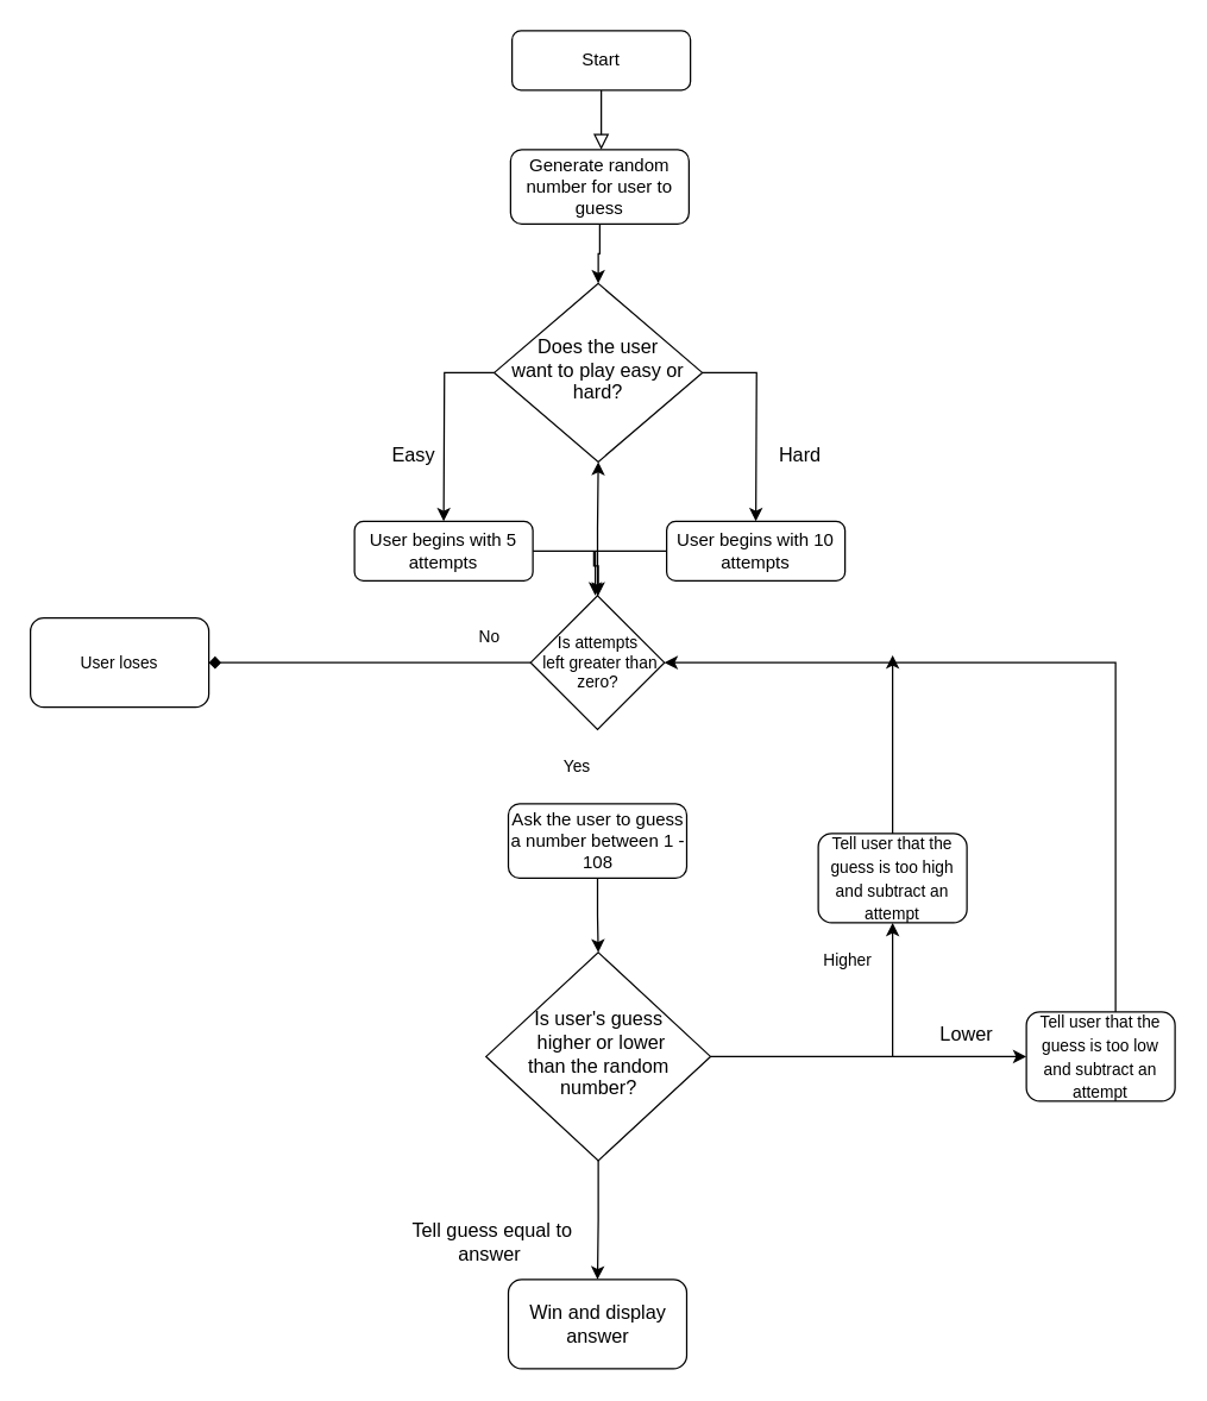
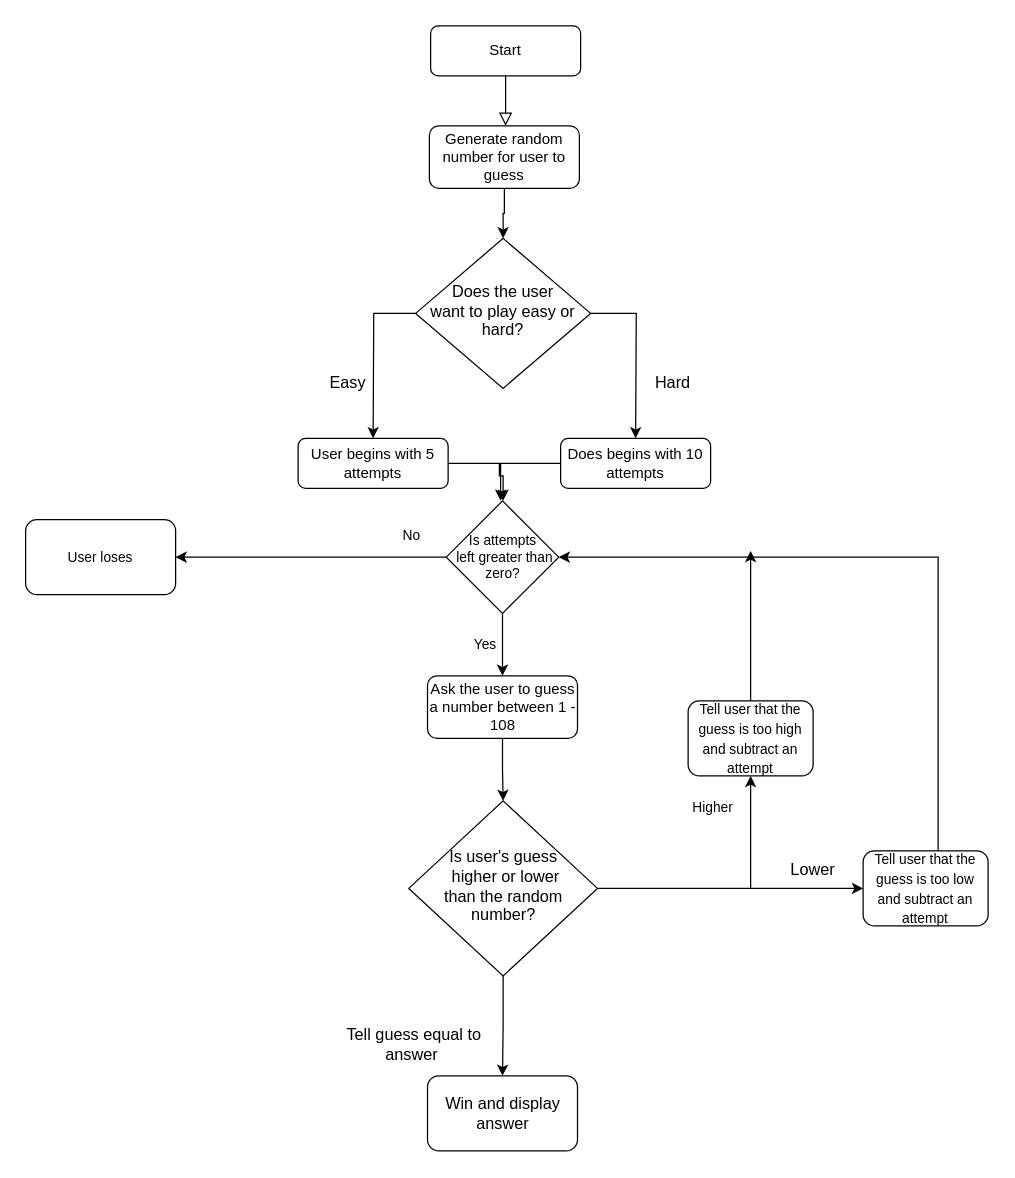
  <mxCell id="0" />
  <mxCell id="1" parent="0" />
  <mxCell id="2" value="" style="rounded=0;html=1;jettySize=auto;orthogonalLoop=1;fontSize=11;endArrow=block;endFill=0;endSize=8;strokeWidth=1;shadow=0;labelBackgroundColor=none;edgeStyle=orthogonalEdgeStyle;" parent="1" source="3" edge="1"><mxGeometry relative="1" as="geometry"><mxPoint x="404" y="100" as="targetPoint" /><Array as="points"><mxPoint x="404" y="100" /><mxPoint x="404" y="100" /></Array></mxGeometry></mxCell>
  <mxCell id="3" value="Start" style="rounded=1;whiteSpace=wrap;html=1;fontSize=12;glass=0;strokeWidth=1;shadow=0;" parent="1" vertex="1"><mxGeometry x="344" y="20" width="120" height="40" as="geometry" /></mxCell>
  <mxCell id="4" style="edgeStyle=orthogonalEdgeStyle;rounded=0;orthogonalLoop=1;jettySize=auto;html=1;" edge="1" parent="1" source="5" target="10"><mxGeometry relative="1" as="geometry" /></mxCell>
  <mxCell id="5" value="Ask the user to guess a number between 1 - 108" style="rounded=1;whiteSpace=wrap;html=1;fontSize=12;glass=0;strokeWidth=1;shadow=0;" parent="1" vertex="1"><mxGeometry x="341.5" y="540" width="120" height="50" as="geometry" /></mxCell>
  <mxCell id="6" style="edgeStyle=orthogonalEdgeStyle;rounded=0;orthogonalLoop=1;jettySize=auto;html=1;entryX=0.5;entryY=0;entryDx=0;entryDy=0;fontSize=13;" edge="1" parent="1" source="7" target="13"><mxGeometry relative="1" as="geometry" /></mxCell>
  <mxCell id="7" value="Generate random number for user to guess" style="rounded=1;whiteSpace=wrap;html=1;fontSize=12;glass=0;strokeWidth=1;shadow=0;" vertex="1" parent="1"><mxGeometry x="343" y="100" width="120" height="50" as="geometry" /></mxCell>
  <mxCell id="8" style="edgeStyle=orthogonalEdgeStyle;rounded=0;orthogonalLoop=1;jettySize=auto;html=1;fontSize=13;entryX=0.5;entryY=0;entryDx=0;entryDy=0;" edge="1" parent="1" source="10" target="20"><mxGeometry relative="1" as="geometry"><mxPoint x="402" y="830" as="targetPoint" /></mxGeometry></mxCell>
  <mxCell id="9" style="edgeStyle=orthogonalEdgeStyle;rounded=0;orthogonalLoop=1;jettySize=auto;html=1;fontSize=13;" edge="1" parent="1" source="10"><mxGeometry relative="1" as="geometry"><mxPoint x="690" y="710" as="targetPoint" /></mxGeometry></mxCell>
  <mxCell id="10" value="&lt;font style=&quot;font-size: 13px;&quot;&gt;Is user's guess&lt;br&gt;&amp;nbsp;higher or lower &lt;br&gt;than the random number?&lt;/font&gt;" style="rhombus;whiteSpace=wrap;html=1;shadow=0;fontFamily=Helvetica;fontSize=12;align=center;strokeWidth=1;spacing=6;spacingTop=-4;movable=1;resizable=1;rotatable=1;deletable=1;editable=1;connectable=1;" vertex="1" parent="1"><mxGeometry x="326.5" y="640" width="151" height="140" as="geometry" /></mxCell>
  <mxCell id="11" style="edgeStyle=orthogonalEdgeStyle;rounded=0;orthogonalLoop=1;jettySize=auto;html=1;fontSize=13;" edge="1" parent="1" source="13"><mxGeometry relative="1" as="geometry"><mxPoint x="298" y="350" as="targetPoint" /></mxGeometry></mxCell>
  <mxCell id="12" style="edgeStyle=orthogonalEdgeStyle;rounded=0;orthogonalLoop=1;jettySize=auto;html=1;exitX=1;exitY=0.5;exitDx=0;exitDy=0;fontSize=13;" edge="1" parent="1" source="13"><mxGeometry relative="1" as="geometry"><mxPoint x="508" y="350" as="targetPoint" /></mxGeometry></mxCell>
  <mxCell id="13" value="&lt;span style=&quot;font-size: 13px;&quot;&gt;Does the user &lt;br&gt;want to play easy or hard?&lt;/span&gt;" style="rhombus;whiteSpace=wrap;html=1;shadow=0;fontFamily=Helvetica;fontSize=12;align=center;strokeWidth=1;spacing=6;spacingTop=-4;movable=1;resizable=1;rotatable=1;deletable=1;editable=1;connectable=1;" vertex="1" parent="1"><mxGeometry x="332" y="190" width="140" height="120" as="geometry" /></mxCell>
  <mxCell id="14" value="Easy" style="text;strokeColor=none;align=center;fillColor=none;html=1;verticalAlign=middle;whiteSpace=wrap;rounded=0;fontSize=13;" vertex="1" parent="1"><mxGeometry x="248" y="290" width="60" height="30" as="geometry" /></mxCell>
  <mxCell id="15" value="Hard" style="text;strokeColor=none;align=center;fillColor=none;html=1;verticalAlign=middle;whiteSpace=wrap;rounded=0;fontSize=13;" vertex="1" parent="1"><mxGeometry x="508" y="290" width="60" height="30" as="geometry" /></mxCell>
  <mxCell id="16" style="edgeStyle=orthogonalEdgeStyle;rounded=0;orthogonalLoop=1;jettySize=auto;html=1;fontSize=13;" edge="1" parent="1" source="17"><mxGeometry relative="1" as="geometry"><mxPoint x="402" y="400" as="targetPoint" /><Array as="points"><mxPoint x="399" y="370" /><mxPoint x="399" y="380" /><mxPoint x="402" y="380" /></Array></mxGeometry></mxCell>
  <mxCell id="17" value="User begins with 5 attempts" style="rounded=1;whiteSpace=wrap;html=1;fontSize=12;glass=0;strokeWidth=1;shadow=0;" vertex="1" parent="1"><mxGeometry x="238" y="350" width="120" height="40" as="geometry" /></mxCell>
  <mxCell id="18" style="edgeStyle=orthogonalEdgeStyle;rounded=0;orthogonalLoop=1;jettySize=auto;html=1;fontSize=13;" edge="1" parent="1" source="19"><mxGeometry relative="1" as="geometry"><mxPoint x="400" y="400" as="targetPoint" /><Array as="points"><mxPoint x="400" y="370" /></Array></mxGeometry></mxCell>
- <mxCell id="19" value="User begins with 10 attempts" style="rounded=1;whiteSpace=wrap;html=1;fontSize=12;glass=0;strokeWidth=1;shadow=0;" vertex="1" parent="1"><mxGeometry x="448" y="350" width="120" height="40" as="geometry" /></mxCell>
+ <mxCell id="19" value="Does begins with 10 attempts" style="rounded=1;whiteSpace=wrap;html=1;fontSize=12;glass=0;strokeWidth=1;shadow=0;" vertex="1" parent="1"><mxGeometry x="448" y="350" width="120" height="40" as="geometry" /></mxCell>
  <mxCell id="20" value="Win and display answer" style="rounded=1;whiteSpace=wrap;html=1;fontSize=13;" vertex="1" parent="1"><mxGeometry x="341.5" y="860" width="120" height="60" as="geometry" /></mxCell>
  <mxCell id="21" value="Tell guess equal to answer&amp;nbsp;" style="text;strokeColor=none;align=center;fillColor=none;html=1;verticalAlign=middle;whiteSpace=wrap;rounded=0;fontSize=13;" vertex="1" parent="1"><mxGeometry x="260" y="820" width="142" height="30" as="geometry" /></mxCell>
  <mxCell id="22" style="edgeStyle=orthogonalEdgeStyle;rounded=0;orthogonalLoop=1;jettySize=auto;html=1;exitX=0.5;exitY=1;exitDx=0;exitDy=0;fontSize=13;" edge="1" parent="1" source="21" target="21"><mxGeometry relative="1" as="geometry" /></mxCell>
  <mxCell id="23" value="Lower" style="text;strokeColor=none;align=center;fillColor=none;html=1;verticalAlign=middle;whiteSpace=wrap;rounded=0;fontSize=13;" vertex="1" parent="1"><mxGeometry x="620" y="680" width="60" height="30" as="geometry" /></mxCell>
  <mxCell id="24" style="edgeStyle=orthogonalEdgeStyle;rounded=0;orthogonalLoop=1;jettySize=auto;html=1;entryX=1;entryY=0.5;entryDx=0;entryDy=0;fontSize=11;" edge="1" parent="1" source="25" target="28"><mxGeometry relative="1" as="geometry"><Array as="points"><mxPoint x="750" y="445" /></Array></mxGeometry></mxCell>
  <mxCell id="25" value="&lt;font style=&quot;font-size: 11px;&quot;&gt;Tell user that the guess is too low and subtract an attempt&lt;/font&gt;" style="rounded=1;whiteSpace=wrap;html=1;fontSize=13;" vertex="1" parent="1"><mxGeometry x="690" y="680" width="100" height="60" as="geometry" /></mxCell>
- <mxCell id="26" style="edgeStyle=orthogonalEdgeStyle;rounded=0;orthogonalLoop=1;jettySize=auto;html=1;fontSize=11;" edge="1" parent="1" source="28" target="13"><mxGeometry relative="1" as="geometry" /></mxCell>
- <mxCell id="27" style="edgeStyle=orthogonalEdgeStyle;rounded=0;orthogonalLoop=1;jettySize=auto;html=1;fontSize=11;entryX=1;entryY=0.5;entryDx=0;entryDy=0;endArrow=diamond;" edge="1" parent="1" source="28" target="31"><mxGeometry relative="1" as="geometry"><mxPoint x="300" y="445" as="targetPoint" /></mxGeometry></mxCell>
+ <mxCell id="26" style="edgeStyle=orthogonalEdgeStyle;rounded=0;orthogonalLoop=1;jettySize=auto;html=1;entryX=0.5;entryY=0;entryDx=0;entryDy=0;fontSize=11;" edge="1" parent="1" source="28" target="5"><mxGeometry relative="1" as="geometry" /></mxCell>
+ <mxCell id="27" style="edgeStyle=orthogonalEdgeStyle;rounded=0;orthogonalLoop=1;jettySize=auto;html=1;fontSize=11;entryX=1;entryY=0.5;entryDx=0;entryDy=0;" edge="1" parent="1" source="28" target="31"><mxGeometry relative="1" as="geometry"><mxPoint x="300" y="445" as="targetPoint" /></mxGeometry></mxCell>
  <mxCell id="28" value="Is attempts&lt;br&gt;&amp;nbsp;left greater than zero?" style="rhombus;whiteSpace=wrap;html=1;fontSize=11;" vertex="1" parent="1"><mxGeometry x="356.5" y="400" width="90" height="90" as="geometry" /></mxCell>
  <mxCell id="29" value="Yes" style="text;strokeColor=none;align=center;fillColor=none;html=1;verticalAlign=middle;whiteSpace=wrap;rounded=0;fontSize=11;" vertex="1" parent="1"><mxGeometry x="358" y="500" width="60" height="30" as="geometry" /></mxCell>
  <mxCell id="30" value="No" style="text;strokeColor=none;align=center;fillColor=none;html=1;verticalAlign=middle;whiteSpace=wrap;rounded=0;fontSize=11;" vertex="1" parent="1"><mxGeometry x="290" y="415" width="78" height="25" as="geometry" /></mxCell>
  <mxCell id="31" value="User loses" style="rounded=1;whiteSpace=wrap;html=1;fontSize=11;" vertex="1" parent="1"><mxGeometry x="20" y="415" width="120" height="60" as="geometry" /></mxCell>
  <mxCell id="32" value="" style="endArrow=classic;html=1;rounded=0;fontSize=11;" edge="1" parent="1"><mxGeometry width="50" height="50" relative="1" as="geometry"><mxPoint x="600" y="710" as="sourcePoint" /><mxPoint x="600" y="620" as="targetPoint" /><Array as="points"><mxPoint x="600" y="670" /></Array></mxGeometry></mxCell>
  <mxCell id="33" value="Higher" style="text;strokeColor=none;align=center;fillColor=none;html=1;verticalAlign=middle;whiteSpace=wrap;rounded=0;fontSize=11;" vertex="1" parent="1"><mxGeometry x="540" y="630" width="60" height="30" as="geometry" /></mxCell>
  <mxCell id="34" style="edgeStyle=orthogonalEdgeStyle;rounded=0;orthogonalLoop=1;jettySize=auto;html=1;fontSize=11;" edge="1" parent="1" source="35"><mxGeometry relative="1" as="geometry"><mxPoint x="600" y="440" as="targetPoint" /></mxGeometry></mxCell>
  <mxCell id="35" value="&lt;font style=&quot;font-size: 11px;&quot;&gt;Tell user that the guess is too high and subtract an attempt&lt;/font&gt;" style="rounded=1;whiteSpace=wrap;html=1;fontSize=13;" vertex="1" parent="1"><mxGeometry x="550" y="560" width="100" height="60" as="geometry" /></mxCell>
